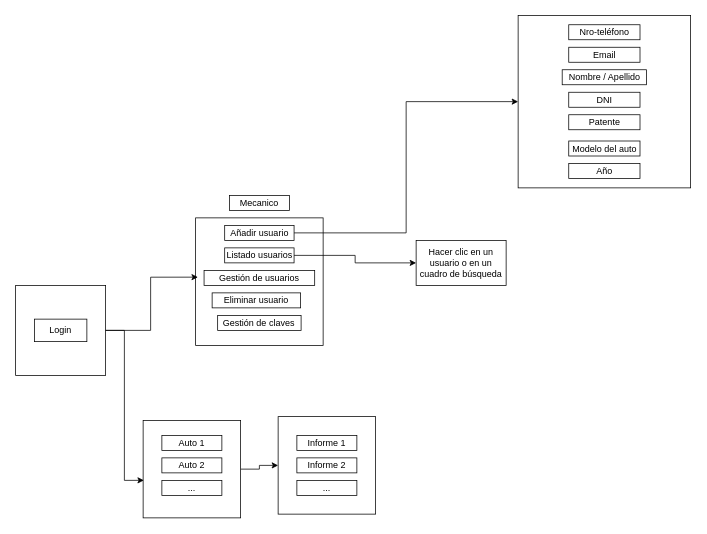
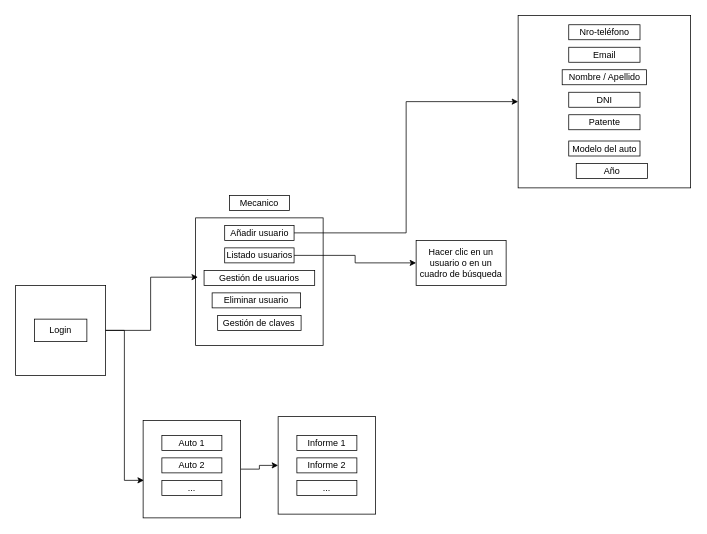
  <mxCell id="0" />
  <mxCell id="1" parent="0" />
  <mxCell id="2" value="" style="whiteSpace=wrap;html=1;aspect=fixed;" vertex="1" parent="1"><mxGeometry x="20" y="380" width="120" height="120" as="geometry" /></mxCell>
  <mxCell id="3" style="edgeStyle=orthogonalEdgeStyle;rounded=0;orthogonalLoop=1;jettySize=auto;html=1;exitX=1;exitY=0.5;exitDx=0;exitDy=0;entryX=0;entryY=0.5;entryDx=0;entryDy=0;" edge="1" parent="1" source="4" target="9"><mxGeometry relative="1" as="geometry" /></mxCell>
  <mxCell id="4" value="" style="whiteSpace=wrap;html=1;aspect=fixed;" vertex="1" parent="1"><mxGeometry x="190" y="560" width="130" height="130" as="geometry" /></mxCell>
  <mxCell id="5" value="Login" style="rounded=0;whiteSpace=wrap;html=1;" vertex="1" parent="1"><mxGeometry x="45" y="425" width="70" height="30" as="geometry" /></mxCell>
  <mxCell id="6" value="Auto 1" style="rounded=0;whiteSpace=wrap;html=1;" vertex="1" parent="1"><mxGeometry x="215" y="580" width="80" height="20" as="geometry" /></mxCell>
  <mxCell id="7" value="Auto 2" style="rounded=0;whiteSpace=wrap;html=1;" vertex="1" parent="1"><mxGeometry x="215" y="610" width="80" height="20" as="geometry" /></mxCell>
  <mxCell id="8" value="..." style="rounded=0;whiteSpace=wrap;html=1;" vertex="1" parent="1"><mxGeometry x="215" y="640" width="80" height="20" as="geometry" /></mxCell>
  <mxCell id="9" value="" style="whiteSpace=wrap;html=1;aspect=fixed;" vertex="1" parent="1"><mxGeometry x="370" y="555" width="130" height="130" as="geometry" /></mxCell>
  <mxCell id="10" value="Informe 1" style="rounded=0;whiteSpace=wrap;html=1;" vertex="1" parent="1"><mxGeometry x="395" y="580" width="80" height="20" as="geometry" /></mxCell>
  <mxCell id="11" value="Informe 2" style="rounded=0;whiteSpace=wrap;html=1;" vertex="1" parent="1"><mxGeometry x="395" y="610" width="80" height="20" as="geometry" /></mxCell>
  <mxCell id="12" value="..." style="rounded=0;whiteSpace=wrap;html=1;" vertex="1" parent="1"><mxGeometry x="395" y="640" width="80" height="20" as="geometry" /></mxCell>
  <mxCell id="13" value="" style="whiteSpace=wrap;html=1;aspect=fixed;" vertex="1" parent="1"><mxGeometry x="260" y="290" width="170" height="170" as="geometry" /></mxCell>
  <mxCell id="14" style="edgeStyle=orthogonalEdgeStyle;rounded=0;orthogonalLoop=1;jettySize=auto;html=1;exitX=1;exitY=0.5;exitDx=0;exitDy=0;entryX=0;entryY=0.5;entryDx=0;entryDy=0;" edge="1" parent="1" source="15" target="24"><mxGeometry relative="1" as="geometry" /></mxCell>
  <mxCell id="15" value="Añadir usuario" style="rounded=0;whiteSpace=wrap;html=1;" vertex="1" parent="1"><mxGeometry x="298.76" y="300" width="92.5" height="20" as="geometry" /></mxCell>
  <mxCell id="16" style="edgeStyle=orthogonalEdgeStyle;rounded=0;orthogonalLoop=1;jettySize=auto;html=1;exitX=1;exitY=0.5;exitDx=0;exitDy=0;" edge="1" parent="1" source="17" target="32"><mxGeometry relative="1" as="geometry" /></mxCell>
  <mxCell id="17" value="Listado usuarios" style="rounded=0;whiteSpace=wrap;html=1;" vertex="1" parent="1"><mxGeometry x="298.76" y="330" width="92.5" height="20" as="geometry" /></mxCell>
  <mxCell id="18" value="Gestión de usuarios" style="rounded=0;whiteSpace=wrap;html=1;" vertex="1" parent="1"><mxGeometry x="271.25" y="360" width="147.5" height="20" as="geometry" /></mxCell>
  <mxCell id="19" value="Gestión de claves" style="rounded=0;whiteSpace=wrap;html=1;" vertex="1" parent="1"><mxGeometry x="289.38" y="420" width="111.25" height="20" as="geometry" /></mxCell>
  <mxCell id="20" value="Eliminar usuario" style="rounded=0;whiteSpace=wrap;html=1;" vertex="1" parent="1"><mxGeometry x="282" y="390" width="118" height="20" as="geometry" /></mxCell>
  <mxCell id="21" value="Mecanico" style="rounded=0;whiteSpace=wrap;html=1;" vertex="1" parent="1"><mxGeometry x="305" y="260" width="80" height="20" as="geometry" /></mxCell>
  <mxCell id="22" style="edgeStyle=orthogonalEdgeStyle;rounded=0;orthogonalLoop=1;jettySize=auto;html=1;exitX=1;exitY=0.5;exitDx=0;exitDy=0;entryX=0.018;entryY=0.465;entryDx=0;entryDy=0;entryPerimeter=0;" edge="1" parent="1" source="2" target="13"><mxGeometry relative="1" as="geometry" /></mxCell>
  <mxCell id="23" style="edgeStyle=orthogonalEdgeStyle;rounded=0;orthogonalLoop=1;jettySize=auto;html=1;exitX=1;exitY=0.5;exitDx=0;exitDy=0;entryX=0.008;entryY=0.615;entryDx=0;entryDy=0;entryPerimeter=0;" edge="1" parent="1" source="2" target="4"><mxGeometry relative="1" as="geometry" /></mxCell>
  <mxCell id="24" value="" style="whiteSpace=wrap;html=1;aspect=fixed;" vertex="1" parent="1"><mxGeometry x="690" y="20" width="230" height="230" as="geometry" /></mxCell>
  <mxCell id="25" value="Nro-teléfono" style="rounded=0;whiteSpace=wrap;html=1;" vertex="1" parent="1"><mxGeometry x="757.5" y="32.5" width="95" height="20" as="geometry" /></mxCell>
  <mxCell id="26" value="Email" style="rounded=0;whiteSpace=wrap;html=1;" vertex="1" parent="1"><mxGeometry x="757.5" y="62.5" width="95" height="20" as="geometry" /></mxCell>
  <mxCell id="27" value="Nombre / Apellido" style="rounded=0;whiteSpace=wrap;html=1;" vertex="1" parent="1"><mxGeometry x="748.75" y="92.5" width="112.5" height="20" as="geometry" /></mxCell>
  <mxCell id="28" value="DNI" style="rounded=0;whiteSpace=wrap;html=1;" vertex="1" parent="1"><mxGeometry x="757.5" y="122.5" width="95" height="20" as="geometry" /></mxCell>
  <mxCell id="29" value="Patente" style="rounded=0;whiteSpace=wrap;html=1;" vertex="1" parent="1"><mxGeometry x="757.5" y="152.5" width="95" height="20" as="geometry" /></mxCell>
  <mxCell id="30" value="Modelo del auto" style="rounded=0;whiteSpace=wrap;html=1;" vertex="1" parent="1"><mxGeometry x="757.5" y="187.5" width="95" height="20" as="geometry" /></mxCell>
- <mxCell id="31" value="Año" style="rounded=0;whiteSpace=wrap;html=1;" vertex="1" parent="1"><mxGeometry x="757.5" y="217.5" width="95" height="20" as="geometry" /></mxCell>
+ <mxCell id="31" value="Año" style="rounded=0;whiteSpace=wrap;html=1;" vertex="1" parent="1"><mxGeometry x="767.5" y="217.5" width="95" height="20" as="geometry" /></mxCell>
  <mxCell id="32" value="Hacer clic en un usuario o en un cuadro de búsqueda" style="rounded=0;whiteSpace=wrap;html=1;" vertex="1" parent="1"><mxGeometry x="554" y="320" width="120" height="60" as="geometry" /></mxCell>
